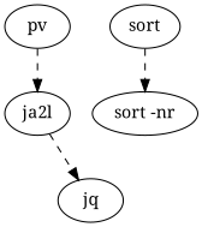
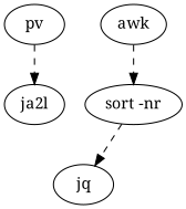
  digraph {
    fontname="Noto Serif"
    node [fontname="Noto Serif"]
    edge [fontname="Noto Serif" style=dashed]
    n1 [label=pv]
    n2 [label=ja2l]
    n3 [label=jq]
-   n4 [label=sort]
+   n4 [label=awk]
    n5 [label="sort -nr"]
    n1 -> n2
-   n2 -> n3
+   n5 -> n3
    n4 -> n5
  }
